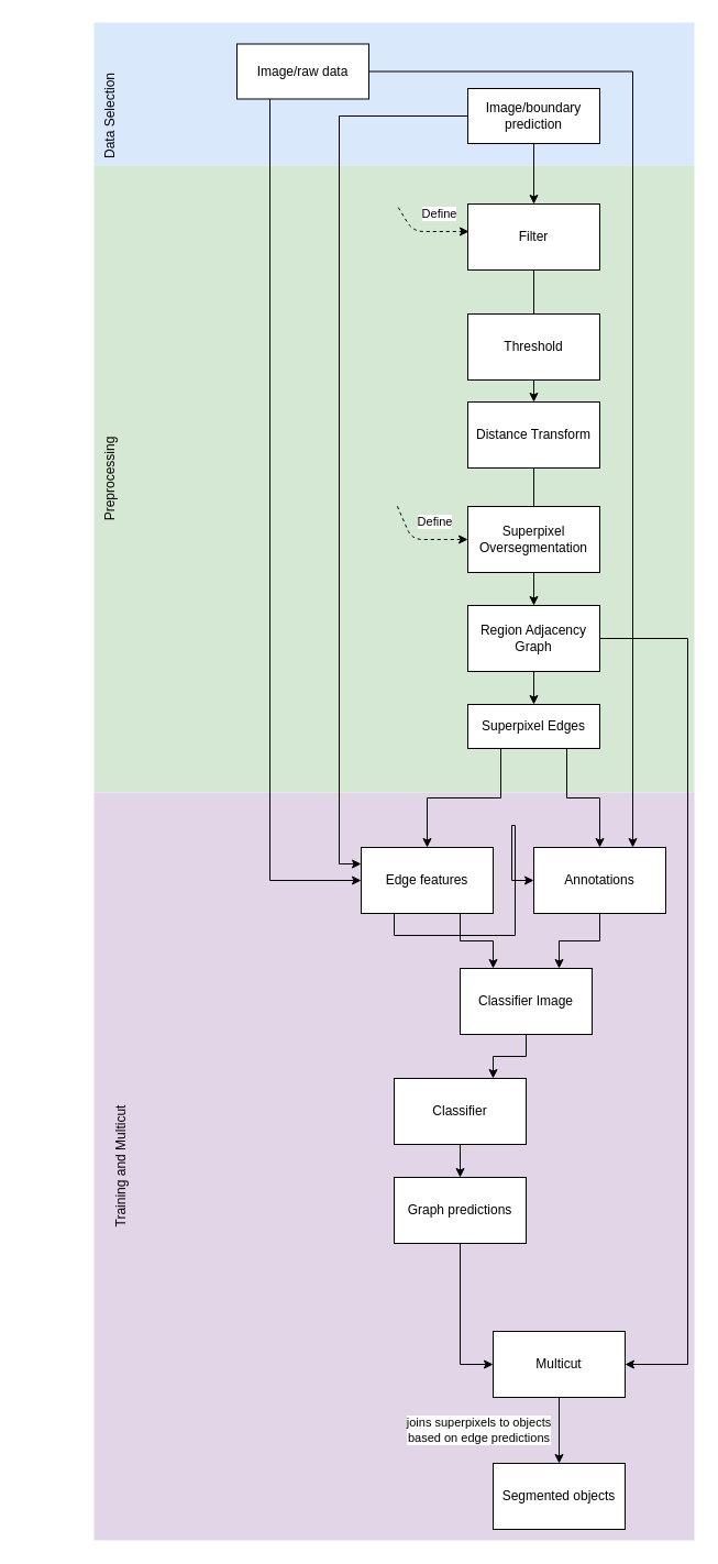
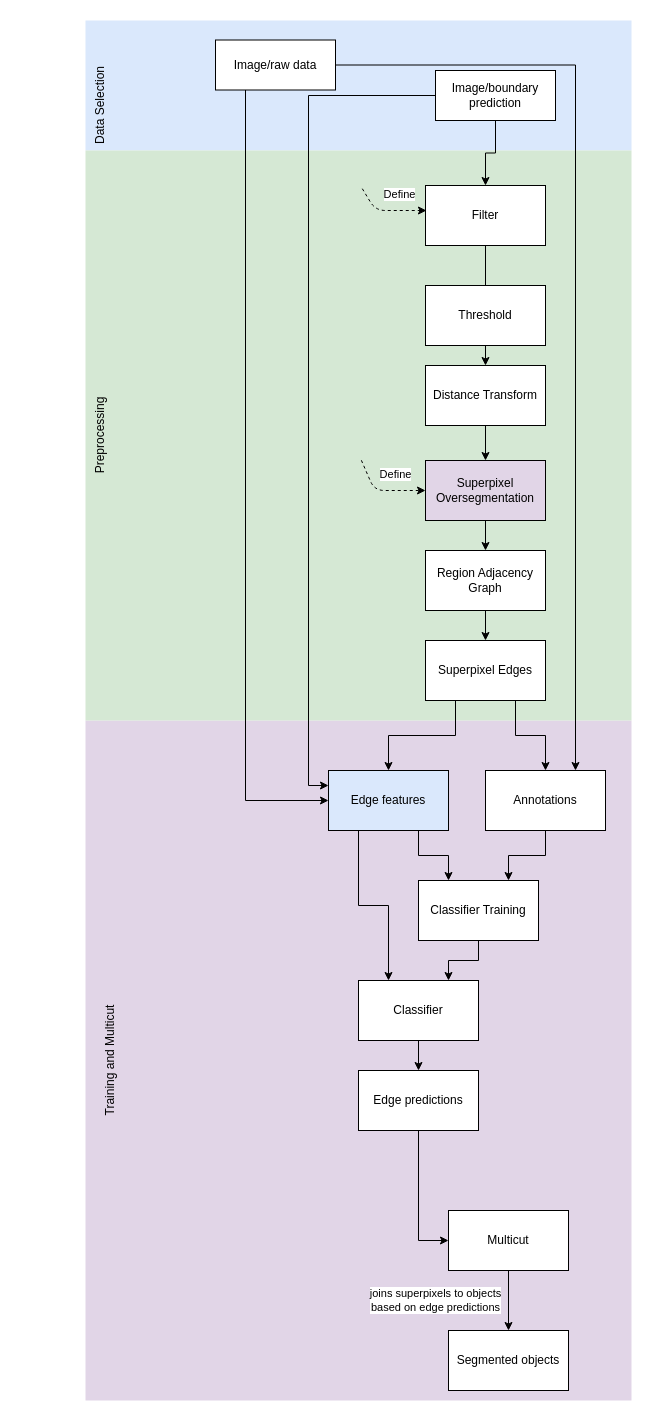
  <mxCell id="0" />
  <mxCell id="1" parent="0" />
  <mxCell id="2" value="" style="rounded=0;whiteSpace=wrap;html=1;fillColor=#dae8fc;strokeColor=none;" vertex="1" parent="1"><mxGeometry x="85" y="20" width="546" height="130" as="geometry" /></mxCell>
  <mxCell id="3" value="" style="rounded=0;whiteSpace=wrap;html=1;fillColor=#e1d5e7;strokeColor=none;" vertex="1" parent="1"><mxGeometry x="85" y="720" width="546" height="680" as="geometry" /></mxCell>
  <mxCell id="4" value="" style="rounded=0;whiteSpace=wrap;html=1;fillColor=#d5e8d4;strokeColor=none;" vertex="1" parent="1"><mxGeometry x="85" y="150" width="546" height="570" as="geometry" /></mxCell>
  <mxCell id="5" style="edgeStyle=orthogonalEdgeStyle;rounded=0;orthogonalLoop=1;jettySize=auto;html=1;entryX=0.75;entryY=0;entryDx=0;entryDy=0;exitX=1;exitY=0.5;exitDx=0;exitDy=0;" edge="1" parent="1" source="7" target="11"><mxGeometry relative="1" as="geometry" /></mxCell>
  <mxCell id="6" style="edgeStyle=orthogonalEdgeStyle;rounded=0;orthogonalLoop=1;jettySize=auto;html=1;exitX=0.25;exitY=1;exitDx=0;exitDy=0;entryX=0;entryY=0.5;entryDx=0;entryDy=0;" edge="1" parent="1" source="7" target="31"><mxGeometry relative="1" as="geometry" /></mxCell>
  <mxCell id="7" value="Image/raw data" style="rounded=0;whiteSpace=wrap;html=1;" vertex="1" parent="1"><mxGeometry x="215" y="39.5" width="120" height="50" as="geometry" /></mxCell>
  <mxCell id="8" style="edgeStyle=orthogonalEdgeStyle;rounded=0;orthogonalLoop=1;jettySize=auto;html=1;exitX=0.5;exitY=1;exitDx=0;exitDy=0;endArrow=none;" edge="1" parent="1" source="9" target="13"><mxGeometry relative="1" as="geometry" /></mxCell>
  <mxCell id="9" value="Filter&lt;br&gt;" style="rounded=0;whiteSpace=wrap;html=1;" vertex="1" parent="1"><mxGeometry x="425" y="185" width="120" height="60" as="geometry" /></mxCell>
  <mxCell id="10" style="edgeStyle=orthogonalEdgeStyle;rounded=0;orthogonalLoop=1;jettySize=auto;html=1;exitX=0.5;exitY=1;exitDx=0;exitDy=0;entryX=0.75;entryY=0;entryDx=0;entryDy=0;" edge="1" parent="1" source="11" target="33"><mxGeometry relative="1" as="geometry" /></mxCell>
  <mxCell id="11" value="Annotations&lt;br&gt;" style="rounded=0;whiteSpace=wrap;html=1;" vertex="1" parent="1"><mxGeometry x="485" y="770" width="120" height="60" as="geometry" /></mxCell>
  <mxCell id="12" style="edgeStyle=orthogonalEdgeStyle;rounded=0;orthogonalLoop=1;jettySize=auto;html=1;exitX=0.5;exitY=1;exitDx=0;exitDy=0;entryX=0.5;entryY=0;entryDx=0;entryDy=0;" edge="1" parent="1" source="13" target="17"><mxGeometry relative="1" as="geometry" /></mxCell>
  <mxCell id="13" value="Threshold&lt;br&gt;" style="rounded=0;whiteSpace=wrap;html=1;" vertex="1" parent="1"><mxGeometry x="425" y="285" width="120" height="60" as="geometry" /></mxCell>
  <mxCell id="14" style="edgeStyle=orthogonalEdgeStyle;rounded=0;orthogonalLoop=1;jettySize=auto;html=1;exitX=0.5;exitY=1;exitDx=0;exitDy=0;" edge="1" parent="1" source="15" target="42"><mxGeometry relative="1" as="geometry" /></mxCell>
- <mxCell id="15" value="Superpixel Oversegmentation&lt;br&gt;" style="rounded=0;whiteSpace=wrap;html=1;" vertex="1" parent="1"><mxGeometry x="425" y="460" width="120" height="60" as="geometry" /></mxCell>
- <mxCell id="16" style="edgeStyle=orthogonalEdgeStyle;rounded=0;orthogonalLoop=1;jettySize=auto;html=1;exitX=0.5;exitY=1;exitDx=0;exitDy=0;endArrow=none;" edge="1" parent="1" source="17" target="15"><mxGeometry relative="1" as="geometry" /></mxCell>
+ <mxCell id="15" value="Superpixel Oversegmentation&lt;br&gt;" style="rounded=0;whiteSpace=wrap;html=1;fillColor=#e1d5e7;" vertex="1" parent="1"><mxGeometry x="425" y="460" width="120" height="60" as="geometry" /></mxCell>
+ <mxCell id="16" style="edgeStyle=orthogonalEdgeStyle;rounded=0;orthogonalLoop=1;jettySize=auto;html=1;exitX=0.5;exitY=1;exitDx=0;exitDy=0;" edge="1" parent="1" source="17" target="15"><mxGeometry relative="1" as="geometry" /></mxCell>
  <mxCell id="17" value="Distance Transform&lt;br&gt;" style="rounded=0;whiteSpace=wrap;html=1;" vertex="1" parent="1"><mxGeometry x="425" y="365" width="120" height="60" as="geometry" /></mxCell>
  <mxCell id="18" value="Data Selection" style="text;html=1;strokeColor=none;fillColor=none;align=center;verticalAlign=middle;whiteSpace=wrap;rounded=0;rotation=-90;" vertex="1" parent="1"><mxGeometry x="45" y="95" width="110" height="20" as="geometry" /></mxCell>
  <mxCell id="19" value="Preprocessing&lt;br&gt;" style="text;html=1;strokeColor=none;fillColor=none;align=center;verticalAlign=middle;whiteSpace=wrap;rounded=0;rotation=-90;" vertex="1" parent="1"><mxGeometry x="45" y="425" width="110" height="20" as="geometry" /></mxCell>
  <mxCell id="20" value="Define&lt;br&gt;" style="endArrow=classic;dashed=1;html=1;startArrow=none;startFill=0;endFill=1;entryX=0.008;entryY=0.417;entryDx=0;entryDy=0;entryPerimeter=0;exitX=0.507;exitY=0.067;exitDx=0;exitDy=0;exitPerimeter=0;" edge="1" parent="1" target="9" source="4"><mxGeometry x="0.28" y="16" width="50" height="50" relative="1" as="geometry"><mxPoint x="174" y="180" as="sourcePoint" /><mxPoint x="265.5" y="215.46" as="targetPoint" /><Array as="points"><mxPoint x="375" y="210" /></Array><mxPoint as="offset" /></mxGeometry></mxCell>
  <mxCell id="21" style="edgeStyle=orthogonalEdgeStyle;rounded=0;orthogonalLoop=1;jettySize=auto;html=1;exitX=0.5;exitY=1;exitDx=0;exitDy=0;" edge="1" parent="1" source="23" target="9"><mxGeometry relative="1" as="geometry" /></mxCell>
  <mxCell id="22" style="edgeStyle=orthogonalEdgeStyle;rounded=0;orthogonalLoop=1;jettySize=auto;html=1;exitX=0;exitY=0.5;exitDx=0;exitDy=0;entryX=0;entryY=0.25;entryDx=0;entryDy=0;" edge="1" parent="1" source="23" target="31"><mxGeometry relative="1" as="geometry" /></mxCell>
- <mxCell id="23" value="Image/boundary prediction" style="rounded=0;whiteSpace=wrap;html=1;" vertex="1" parent="1"><mxGeometry x="425" y="80" width="120" height="50" as="geometry" /></mxCell>
+ <mxCell id="23" value="Image/boundary prediction" style="rounded=0;whiteSpace=wrap;html=1;" vertex="1" parent="1"><mxGeometry x="435" y="70" width="120" height="50" as="geometry" /></mxCell>
  <mxCell id="24" value="Define&lt;br&gt;" style="endArrow=classic;dashed=1;html=1;startArrow=none;startFill=0;endFill=1;entryX=0;entryY=0.5;entryDx=0;entryDy=0;exitX=0.507;exitY=0.067;exitDx=0;exitDy=0;exitPerimeter=0;" edge="1" parent="1" target="15"><mxGeometry x="0.28" y="16" width="50" height="50" relative="1" as="geometry"><mxPoint x="360.857" y="459.786" as="sourcePoint" /><mxPoint x="424.857" y="493.5" as="targetPoint" /><Array as="points"><mxPoint x="374" y="490" /></Array><mxPoint as="offset" /></mxGeometry></mxCell>
  <mxCell id="25" style="edgeStyle=orthogonalEdgeStyle;rounded=0;orthogonalLoop=1;jettySize=auto;html=1;entryX=0.5;entryY=0;entryDx=0;entryDy=0;exitX=0.75;exitY=1;exitDx=0;exitDy=0;" edge="1" parent="1" source="28" target="11"><mxGeometry relative="1" as="geometry" /></mxCell>
  <mxCell id="26" style="edgeStyle=orthogonalEdgeStyle;rounded=0;orthogonalLoop=1;jettySize=auto;html=1;exitX=0.25;exitY=1;exitDx=0;exitDy=0;" edge="1" parent="1" source="28" target="31"><mxGeometry relative="1" as="geometry" /></mxCell>
- <mxCell id="27" style="edgeStyle=orthogonalEdgeStyle;rounded=0;orthogonalLoop=1;jettySize=auto;html=1;exitX=1;exitY=0.5;exitDx=0;exitDy=0;entryX=1;entryY=0.5;entryDx=0;entryDy=0;" edge="1" parent="1" source="42" target="39"><mxGeometry relative="1" as="geometry"><Array as="points"><mxPoint x="625" y="580" /><mxPoint x="625" y="1240" /></Array></mxGeometry></mxCell>
- <mxCell id="28" value="Superpixel Edges&lt;br&gt;" style="rounded=0;whiteSpace=wrap;html=1;" vertex="1" parent="1"><mxGeometry x="425" y="640" width="120" height="40" as="geometry" /></mxCell>
+ <mxCell id="28" value="Superpixel Edges&lt;br&gt;" style="rounded=0;whiteSpace=wrap;html=1;" vertex="1" parent="1"><mxGeometry x="425" y="640" width="120" height="60" as="geometry" /></mxCell>
  <mxCell id="29" style="edgeStyle=orthogonalEdgeStyle;rounded=0;orthogonalLoop=1;jettySize=auto;html=1;exitX=0.75;exitY=1;exitDx=0;exitDy=0;entryX=0.25;entryY=0;entryDx=0;entryDy=0;" edge="1" parent="1" source="31" target="33"><mxGeometry relative="1" as="geometry" /></mxCell>
- <mxCell id="30" style="edgeStyle=orthogonalEdgeStyle;rounded=0;orthogonalLoop=1;jettySize=auto;html=1;exitX=0.25;exitY=1;exitDx=0;exitDy=0;" edge="1" parent="1" source="31" target="11"><mxGeometry relative="1" as="geometry" /></mxCell>
- <mxCell id="31" value="Edge features&lt;br&gt;" style="rounded=0;whiteSpace=wrap;html=1;" vertex="1" parent="1"><mxGeometry x="328" y="770" width="120" height="60" as="geometry" /></mxCell>
+ <mxCell id="30" style="edgeStyle=orthogonalEdgeStyle;rounded=0;orthogonalLoop=1;jettySize=auto;html=1;exitX=0.25;exitY=1;exitDx=0;exitDy=0;entryX=0.25;entryY=0;entryDx=0;entryDy=0;" edge="1" parent="1" source="31" target="35"><mxGeometry relative="1" as="geometry" /></mxCell>
+ <mxCell id="31" value="Edge features&lt;br&gt;" style="rounded=0;whiteSpace=wrap;html=1;fillColor=#dae8fc;" vertex="1" parent="1"><mxGeometry x="328" y="770" width="120" height="60" as="geometry" /></mxCell>
  <mxCell id="32" style="edgeStyle=orthogonalEdgeStyle;rounded=0;orthogonalLoop=1;jettySize=auto;html=1;exitX=0.5;exitY=1;exitDx=0;exitDy=0;entryX=0.75;entryY=0;entryDx=0;entryDy=0;" edge="1" parent="1" source="33" target="35"><mxGeometry relative="1" as="geometry" /></mxCell>
- <mxCell id="33" value="Classifier Image" style="rounded=0;whiteSpace=wrap;html=1;" vertex="1" parent="1"><mxGeometry x="418" y="880" width="120" height="60" as="geometry" /></mxCell>
+ <mxCell id="33" value="Classifier Training" style="rounded=0;whiteSpace=wrap;html=1;" vertex="1" parent="1"><mxGeometry x="418" y="880" width="120" height="60" as="geometry" /></mxCell>
  <mxCell id="34" style="edgeStyle=orthogonalEdgeStyle;rounded=0;orthogonalLoop=1;jettySize=auto;html=1;exitX=0.5;exitY=1;exitDx=0;exitDy=0;" edge="1" parent="1" source="35" target="37"><mxGeometry relative="1" as="geometry" /></mxCell>
  <mxCell id="35" value="Classifier" style="rounded=0;whiteSpace=wrap;html=1;" vertex="1" parent="1"><mxGeometry x="358" y="980" width="120" height="60" as="geometry" /></mxCell>
  <mxCell id="36" style="edgeStyle=orthogonalEdgeStyle;rounded=0;orthogonalLoop=1;jettySize=auto;html=1;exitX=0.5;exitY=1;exitDx=0;exitDy=0;entryX=0;entryY=0.5;entryDx=0;entryDy=0;" edge="1" parent="1" source="37" target="39"><mxGeometry relative="1" as="geometry" /></mxCell>
- <mxCell id="37" value="Graph predictions" style="rounded=0;whiteSpace=wrap;html=1;" vertex="1" parent="1"><mxGeometry x="358" y="1070" width="120" height="60" as="geometry" /></mxCell>
+ <mxCell id="37" value="Edge predictions" style="rounded=0;whiteSpace=wrap;html=1;" vertex="1" parent="1"><mxGeometry x="358" y="1070" width="120" height="60" as="geometry" /></mxCell>
  <mxCell id="38" value="joins superpixels to objects&lt;br&gt;based on edge predictions&lt;br&gt;" style="edgeStyle=orthogonalEdgeStyle;rounded=0;orthogonalLoop=1;jettySize=auto;html=1;exitX=0.5;exitY=1;exitDx=0;exitDy=0;entryX=0.5;entryY=0;entryDx=0;entryDy=0;" edge="1" parent="1" source="39" target="40"><mxGeometry x="0.008" y="-73" relative="1" as="geometry"><mxPoint as="offset" /></mxGeometry></mxCell>
  <mxCell id="39" value="Multicut" style="rounded=0;whiteSpace=wrap;html=1;" vertex="1" parent="1"><mxGeometry x="448" y="1210" width="120" height="60" as="geometry" /></mxCell>
  <mxCell id="40" value="Segmented objects" style="rounded=0;whiteSpace=wrap;html=1;" vertex="1" parent="1"><mxGeometry x="448" y="1330" width="120" height="60" as="geometry" /></mxCell>
  <mxCell id="41" style="edgeStyle=orthogonalEdgeStyle;rounded=0;orthogonalLoop=1;jettySize=auto;html=1;exitX=0.5;exitY=1;exitDx=0;exitDy=0;" edge="1" parent="1" source="42" target="28"><mxGeometry relative="1" as="geometry" /></mxCell>
  <mxCell id="42" value="Region Adjacency Graph&lt;br&gt;" style="rounded=0;whiteSpace=wrap;html=1;" vertex="1" parent="1"><mxGeometry x="425" y="550" width="120" height="60" as="geometry" /></mxCell>
  <mxCell id="43" value="Training and Multicut&lt;br&gt;" style="text;html=1;strokeColor=none;fillColor=none;align=center;verticalAlign=middle;whiteSpace=wrap;rounded=0;rotation=-90;" vertex="1" parent="1"><mxGeometry x="20" y="1050" width="180" height="20" as="geometry" /></mxCell>
